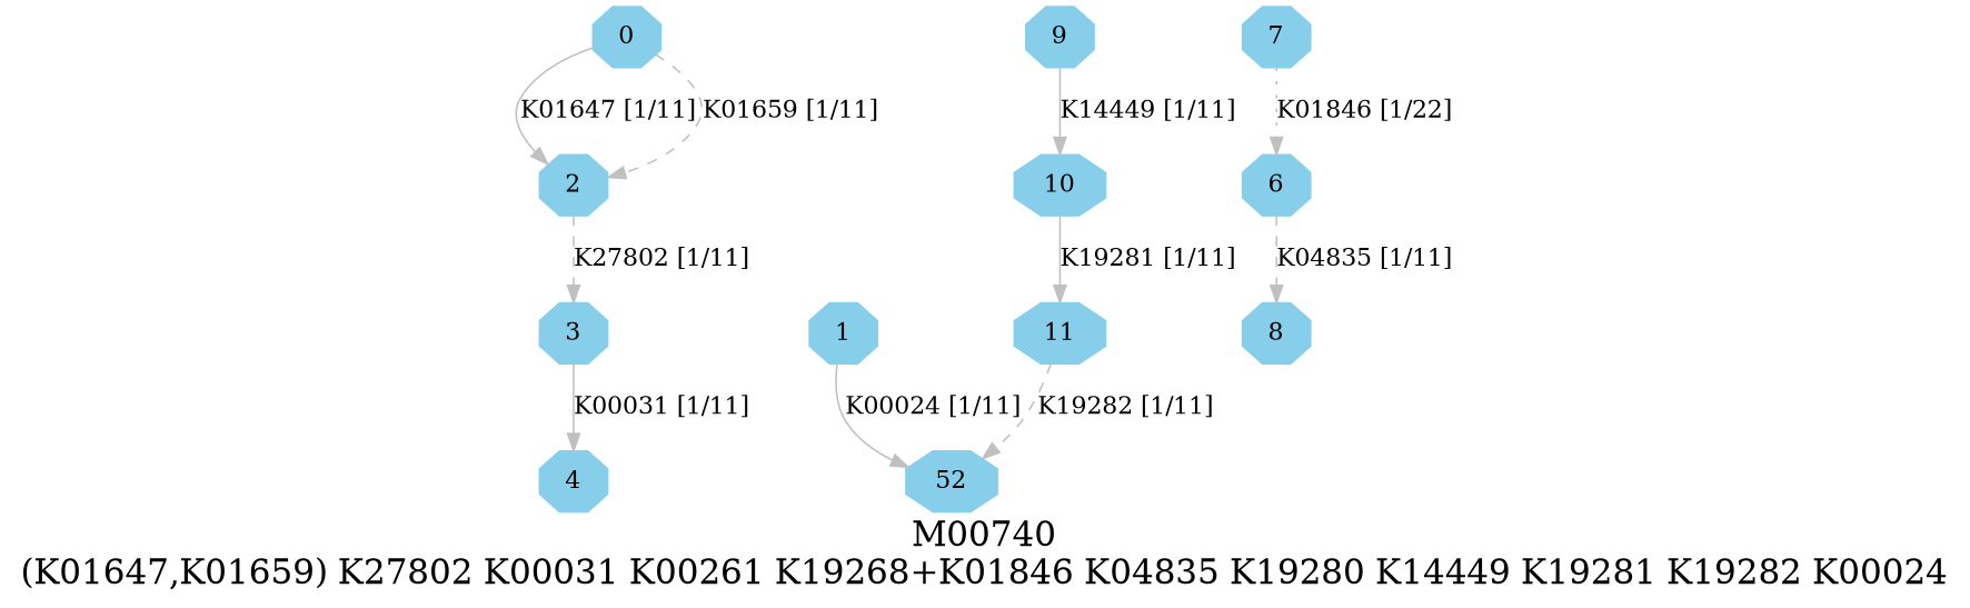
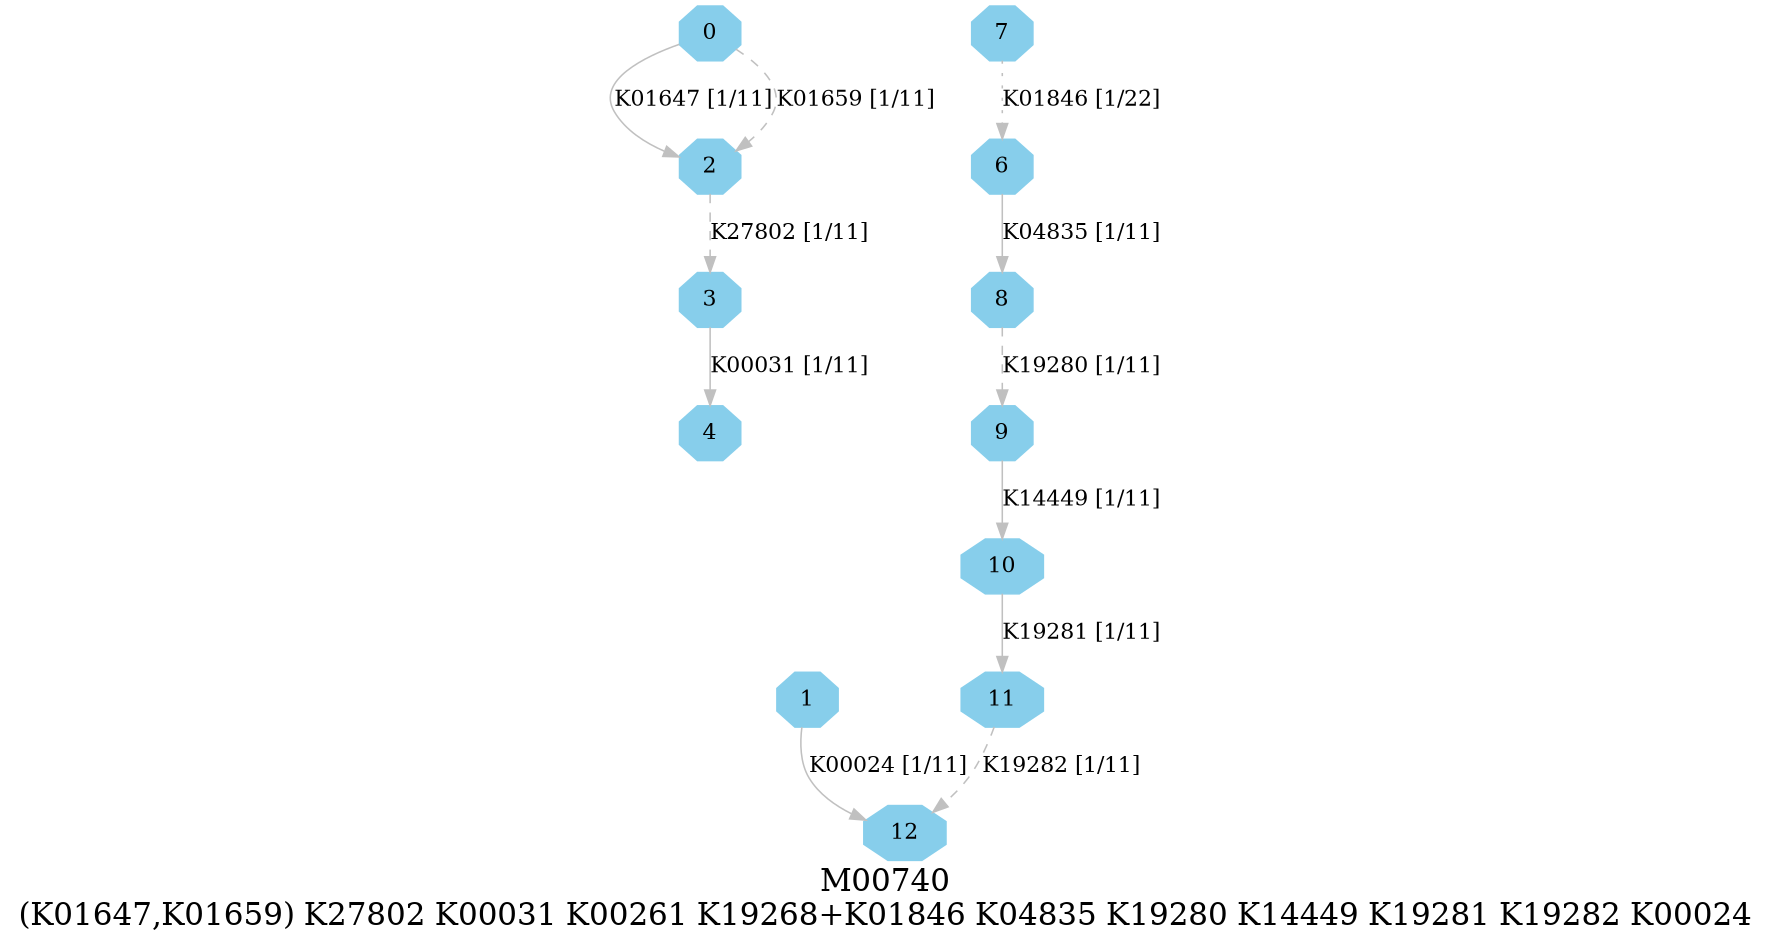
  digraph {
    fontsize=20
    label="M00740\n(K01647,K01659) K27802 K00031 K00261 K19268+K01846 K04835 K19280 K14449 K19281 K19282 K00024"
    node [color=skyblue shape=octagon style=filled]
    edge [color=grey style=solid]
    0 [height=.3 width=.3]
    1 [height=.3 width=.3]
    2 [height=.3 width=.3]
    3 [height=.3 width=.3]
    4 [height=.3 width=.3]
    6 [height=.3 width=.3]
    7 [height=.3 width=.3]
    8 [height=.3 width=.3]
    9 [height=.3 width=.3]
    10 [height=.3 width=.3]
    11 [height=.3 width=.3]
-   12 [height=.3 width=.3 label=52]
+   12 [height=.3 width=.3]
    subgraph sub_1 {
      0
      1
      2
      3
      4
      6
      7
      8
      9
      10
      11
      12
    }
    0 -> 2 [label="K01647 [1/11]"]
    0 -> 2 [label="K01659 [1/11]" style=dashed]
    1 -> 12 [label="K00024 [1/11]"]
    2 -> 3 [label="K27802 [1/11]" style=dashed]
    3 -> 4 [label="K00031 [1/11]"]
-   6 -> 8 [label="K04835 [1/11]" style=dashed]
+   6 -> 8 [label="K04835 [1/11]"]
    7 -> 6 [label="K01846 [1/22]" style=dotted]
+   8 -> 9 [label="K19280 [1/11]" style=dashed]
    9 -> 10 [label="K14449 [1/11]"]
    10 -> 11 [label="K19281 [1/11]"]
    11 -> 12 [label="K19282 [1/11]" style=dashed]
  }
